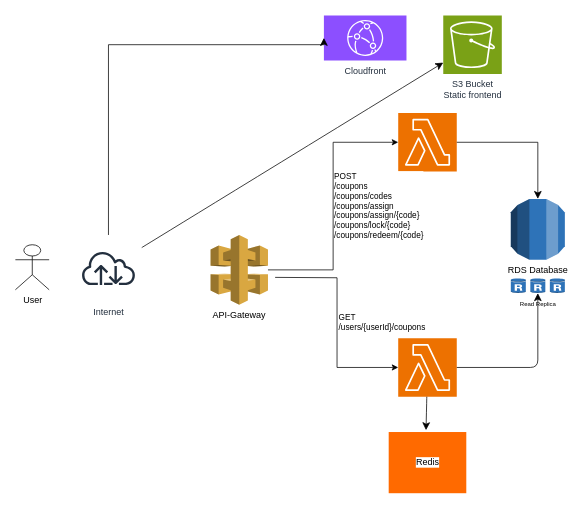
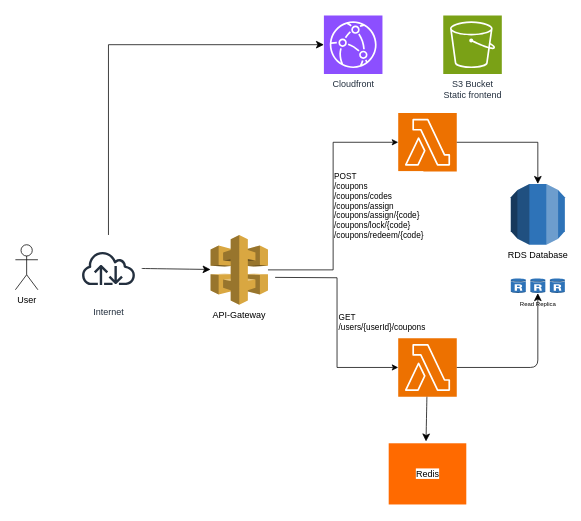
  <mxCell id="0" />
  <mxCell id="1" parent="0" />
- <mxCell id="2" value="User" style="shape=umlActor;verticalLabelPosition=bottom;verticalAlign=top;html=1;outlineConnect=0;" parent="1" vertex="1"><mxGeometry x="20" y="325.5" width="45" height="60" as="geometry" /></mxCell>
+ <mxCell id="2" value="User" style="shape=umlActor;verticalLabelPosition=bottom;verticalAlign=top;html=1;outlineConnect=0;" parent="1" vertex="1"><mxGeometry x="20" y="325.5" width="30" height="60" as="geometry" /></mxCell>
  <mxCell id="3" value="API-Gateway" style="outlineConnect=0;dashed=0;verticalLabelPosition=bottom;verticalAlign=top;align=center;html=1;shape=mxgraph.aws3.api_gateway;fillColor=#D9A741;gradientColor=none;" parent="1" vertex="1"><mxGeometry x="280" y="312.5" width="76.5" height="93" as="geometry" /></mxCell>
- <mxCell id="4" value="Cloudfront" style="sketch=0;points=[[0,0,0],[0.25,0,0],[0.5,0,0],[0.75,0,0],[1,0,0],[0,1,0],[0.25,1,0],[0.5,1,0],[0.75,1,0],[1,1,0],[0,0.25,0],[0,0.5,0],[0,0.75,0],[1,0.25,0],[1,0.5,0],[1,0.75,0]];outlineConnect=0;fontColor=#232F3E;fillColor=#8C4FFF;strokeColor=#ffffff;dashed=0;verticalLabelPosition=bottom;verticalAlign=top;align=center;html=1;fontSize=12;fontStyle=0;aspect=fixed;shape=mxgraph.aws4.resourceIcon;resIcon=mxgraph.aws4.cloudfront;" parent="1" vertex="1"><mxGeometry x="431" y="20" width="110" height="60" as="geometry" /></mxCell>
- <mxCell id="5" style="edgeStyle=none;curved=1;rounded=0;orthogonalLoop=1;jettySize=auto;html=1;fontSize=12;startSize=8;endSize=8;" parent="1" source="6" target="7" edge="1"><mxGeometry relative="1" as="geometry" /></mxCell>
+ <mxCell id="4" value="Cloudfront" style="sketch=0;points=[[0,0,0],[0.25,0,0],[0.5,0,0],[0.75,0,0],[1,0,0],[0,1,0],[0.25,1,0],[0.5,1,0],[0.75,1,0],[1,1,0],[0,0.25,0],[0,0.5,0],[0,0.75,0],[1,0.25,0],[1,0.5,0],[1,0.75,0]];outlineConnect=0;fontColor=#232F3E;fillColor=#8C4FFF;strokeColor=#ffffff;dashed=0;verticalLabelPosition=bottom;verticalAlign=top;align=center;html=1;fontSize=12;fontStyle=0;aspect=fixed;shape=mxgraph.aws4.resourceIcon;resIcon=mxgraph.aws4.cloudfront;" parent="1" vertex="1"><mxGeometry x="431" y="20" width="78" height="78" as="geometry" /></mxCell>
+ <mxCell id="5" style="edgeStyle=none;curved=1;rounded=0;orthogonalLoop=1;jettySize=auto;html=1;fontSize=12;startSize=8;endSize=8;" parent="1" source="6" target="3" edge="1"><mxGeometry relative="1" as="geometry" /></mxCell>
  <mxCell id="6" value="Internet" style="sketch=0;outlineConnect=0;fontColor=#232F3E;gradientColor=none;strokeColor=#232F3E;fillColor=#ffffff;dashed=0;verticalLabelPosition=bottom;verticalAlign=top;align=center;html=1;fontSize=12;fontStyle=0;aspect=fixed;shape=mxgraph.aws4.resourceIcon;resIcon=mxgraph.aws4.internet;" parent="1" vertex="1"><mxGeometry x="100" y="312.5" width="88" height="88" as="geometry" /></mxCell>
  <mxCell id="7" value="S3 Bucket&lt;br&gt;Static frontend" style="sketch=0;points=[[0,0,0],[0.25,0,0],[0.5,0,0],[0.75,0,0],[1,0,0],[0,1,0],[0.25,1,0],[0.5,1,0],[0.75,1,0],[1,1,0],[0,0.25,0],[0,0.5,0],[0,0.75,0],[1,0.25,0],[1,0.5,0],[1,0.75,0]];outlineConnect=0;fontColor=#232F3E;fillColor=#7AA116;strokeColor=#ffffff;dashed=0;verticalLabelPosition=bottom;verticalAlign=top;align=center;html=1;fontSize=12;fontStyle=0;aspect=fixed;shape=mxgraph.aws4.resourceIcon;resIcon=mxgraph.aws4.s3;" parent="1" vertex="1"><mxGeometry x="590" y="20" width="78" height="78" as="geometry" /></mxCell>
  <mxCell id="8" value="" style="sketch=0;points=[[0,0,0],[0.25,0,0],[0.5,0,0],[0.75,0,0],[1,0,0],[0,1,0],[0.25,1,0],[0.5,1,0],[0.75,1,0],[1,1,0],[0,0.25,0],[0,0.5,0],[0,0.75,0],[1,0.25,0],[1,0.5,0],[1,0.75,0]];outlineConnect=0;fontColor=#232F3E;fillColor=#ED7100;strokeColor=#ffffff;dashed=0;verticalLabelPosition=bottom;verticalAlign=top;align=center;html=1;fontSize=12;fontStyle=0;aspect=fixed;shape=mxgraph.aws4.resourceIcon;resIcon=mxgraph.aws4.lambda;" parent="1" vertex="1"><mxGeometry x="530" y="150" width="78" height="78" as="geometry" /></mxCell>
  <mxCell id="9" value="&lt;div&gt;POST&lt;br&gt;/coupons&lt;/div&gt;&lt;div&gt;/coupons/codes&lt;/div&gt;&lt;div&gt;/coupons/assign&lt;/div&gt;&lt;div&gt;/coupons/assign/{code}&lt;/div&gt;&lt;div&gt;/coupons/lock/{code}&lt;/div&gt;&lt;div&gt;/coupons/redeem/{code}&lt;/div&gt;" style="edgeStyle=orthogonalEdgeStyle;rounded=0;orthogonalLoop=1;jettySize=auto;html=1;entryX=0;entryY=0.5;entryDx=0;entryDy=0;entryPerimeter=0;align=left;" parent="1" source="3" target="8" edge="1"><mxGeometry relative="1" as="geometry" /></mxCell>
  <mxCell id="10" value="" style="sketch=0;points=[[0,0,0],[0.25,0,0],[0.5,0,0],[0.75,0,0],[1,0,0],[0,1,0],[0.25,1,0],[0.5,1,0],[0.75,1,0],[1,1,0],[0,0.25,0],[0,0.5,0],[0,0.75,0],[1,0.25,0],[1,0.5,0],[1,0.75,0]];outlineConnect=0;fontColor=#232F3E;fillColor=#ED7100;strokeColor=#ffffff;dashed=0;verticalLabelPosition=bottom;verticalAlign=top;align=center;html=1;fontSize=12;fontStyle=0;aspect=fixed;shape=mxgraph.aws4.resourceIcon;resIcon=mxgraph.aws4.lambda;" parent="1" vertex="1"><mxGeometry x="530" y="450" width="78" height="78" as="geometry" /></mxCell>
  <mxCell id="11" value="GET &lt;br&gt;/users/{userId}/coupons" style="edgeStyle=orthogonalEdgeStyle;rounded=0;orthogonalLoop=1;jettySize=auto;html=1;align=left;entryX=0;entryY=0.5;entryDx=0;entryDy=0;entryPerimeter=0;" parent="1" target="10" edge="1"><mxGeometry relative="1" as="geometry"><mxPoint x="366" y="369" as="sourcePoint" /><mxPoint x="540" y="199" as="targetPoint" /></mxGeometry></mxCell>
- <mxCell id="12" value="&lt;span style=&quot;background-color: light-dark(#ffffff, var(--ge-dark-color, #121212));&quot;&gt;Redis&lt;/span&gt;" style="points=[];aspect=fixed;html=1;align=center;shadow=0;dashed=0;fillColor=#FF6A00;strokeColor=none;shape=mxgraph.alibaba_cloud.redis_kvstore;" parent="1" vertex="1"><mxGeometry x="517.31" y="575" width="103.38" height="81.52" as="geometry" /></mxCell>
+ <mxCell id="12" value="&lt;span style=&quot;background-color: light-dark(#ffffff, var(--ge-dark-color, #121212));&quot;&gt;Redis&lt;/span&gt;" style="points=[];aspect=fixed;html=1;align=center;shadow=0;dashed=0;fillColor=#FF6A00;strokeColor=none;shape=mxgraph.alibaba_cloud.redis_kvstore;" parent="1" vertex="1"><mxGeometry x="517.31" y="590" width="103.38" height="81.52" as="geometry" /></mxCell>
  <mxCell id="13" style="edgeStyle=none;curved=1;rounded=0;orthogonalLoop=1;jettySize=auto;html=1;entryX=0.481;entryY=-0.03;entryDx=0;entryDy=0;entryPerimeter=0;fontSize=12;startSize=8;endSize=8;" parent="1" source="10" target="12" edge="1"><mxGeometry relative="1" as="geometry" /></mxCell>
  <mxCell id="14" style="edgeStyle=orthogonalEdgeStyle;rounded=0;orthogonalLoop=1;jettySize=auto;html=1;fontSize=12;startSize=8;endSize=8;entryX=0;entryY=0.5;entryDx=0;entryDy=0;entryPerimeter=0;" parent="1" source="6" target="4" edge="1"><mxGeometry relative="1" as="geometry"><mxPoint x="390" y="70" as="targetPoint" /><Array as="points"><mxPoint x="144" y="59" /></Array></mxGeometry></mxCell>
  <mxCell id="15" value="" style="edgeStyle=orthogonalEdgeStyle;rounded=0;orthogonalLoop=1;jettySize=auto;html=1;exitX=1;exitY=0.5;exitDx=0;exitDy=0;exitPerimeter=0;fontSize=12;startSize=8;endSize=8;" edge="1" parent="1" source="8" target="16"><mxGeometry relative="1" as="geometry"><mxPoint x="608" y="189" as="sourcePoint" /><mxPoint x="720" y="313" as="targetPoint" /></mxGeometry></mxCell>
- <mxCell id="16" value="RDS Database" style="outlineConnect=0;dashed=0;verticalLabelPosition=bottom;verticalAlign=top;align=center;html=1;shape=mxgraph.aws3.rds;fillColor=#2E73B8;gradientColor=none;" vertex="1" parent="1"><mxGeometry x="680" y="264.5" width="72" height="81" as="geometry" /></mxCell>
+ <mxCell id="16" value="RDS Database" style="outlineConnect=0;dashed=0;verticalLabelPosition=bottom;verticalAlign=top;align=center;html=1;shape=mxgraph.aws3.rds;fillColor=#2E73B8;gradientColor=none;" vertex="1" parent="1"><mxGeometry x="680" y="244.5" width="72" height="81" as="geometry" /></mxCell>
  <mxCell id="17" value="" style="outlineConnect=0;dashed=0;verticalLabelPosition=bottom;verticalAlign=top;align=center;html=1;shape=mxgraph.aws3.rds_db_instance_read_replica;fillColor=#2E73B8;gradientColor=none;" vertex="1" parent="1"><mxGeometry x="680" y="370" width="20" height="20" as="geometry" /></mxCell>
  <mxCell id="18" value="" style="outlineConnect=0;dashed=0;verticalLabelPosition=bottom;verticalAlign=top;align=center;html=1;shape=mxgraph.aws3.rds_db_instance_read_replica;fillColor=#2E73B8;gradientColor=none;" vertex="1" parent="1"><mxGeometry x="732" y="370" width="20" height="20" as="geometry" /></mxCell>
  <mxCell id="19" value="" style="edgeStyle=orthogonalEdgeStyle;rounded=1;orthogonalLoop=1;jettySize=auto;html=1;fontSize=12;startSize=8;endSize=8;" edge="1" parent="1" source="10" target="20"><mxGeometry relative="1" as="geometry"><mxPoint x="752" y="380" as="targetPoint" /><mxPoint x="608" y="489" as="sourcePoint" /><Array as="points" /></mxGeometry></mxCell>
  <mxCell id="20" value="&lt;font style=&quot;font-size: 8px;&quot;&gt;Read Replica&lt;/font&gt;" style="outlineConnect=0;dashed=0;verticalLabelPosition=bottom;verticalAlign=top;align=center;html=1;shape=mxgraph.aws3.rds_db_instance_read_replica;fillColor=#2E73B8;gradientColor=none;" vertex="1" parent="1"><mxGeometry x="706" y="370" width="20" height="20" as="geometry" /></mxCell>
